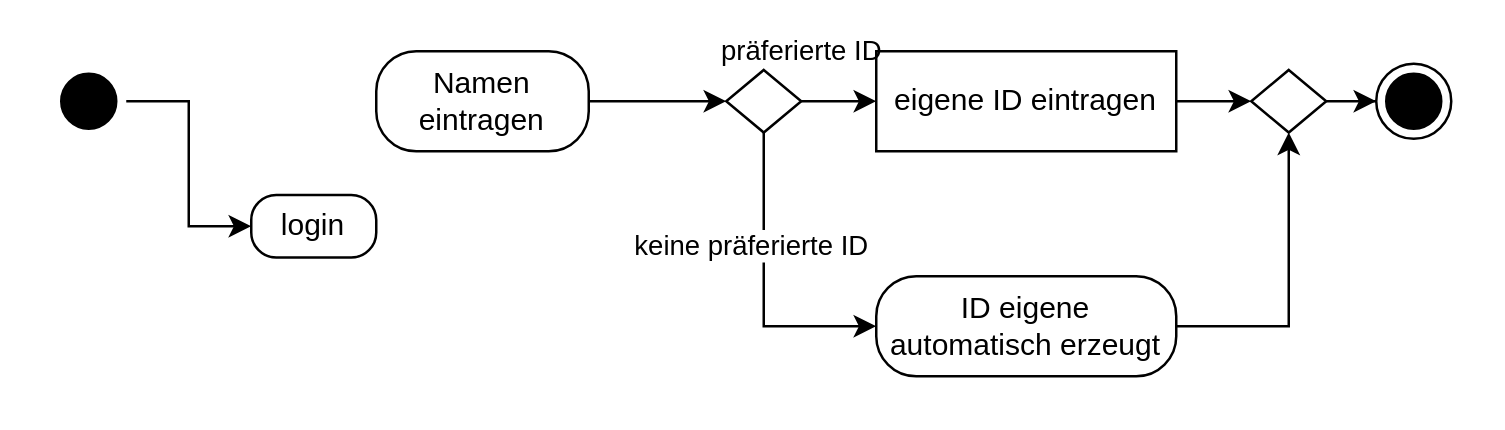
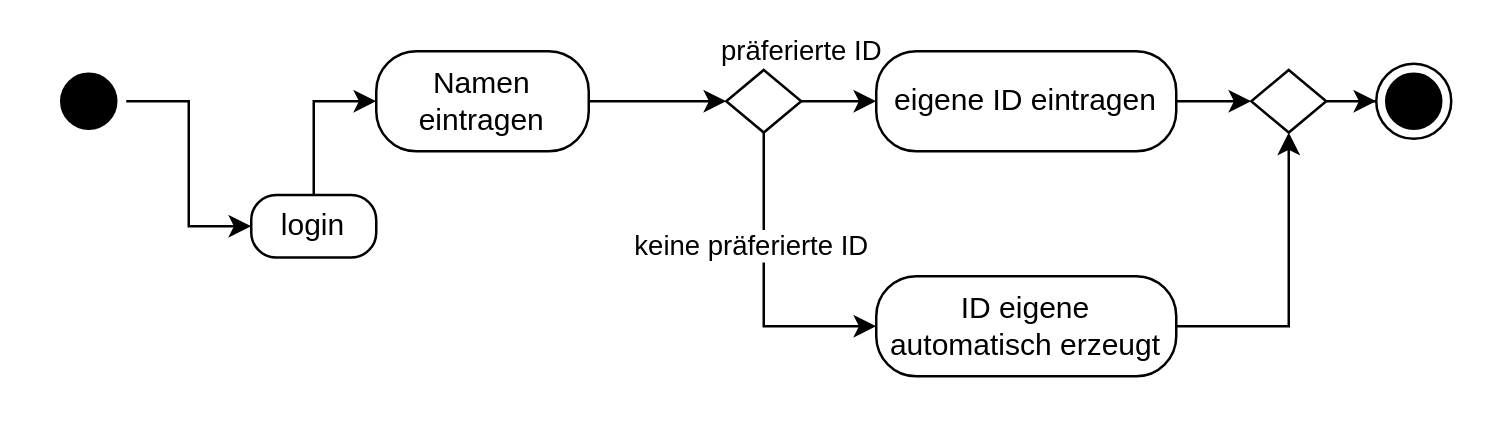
  <mxCell id="0" />
  <mxCell id="1" parent="0" />
  <mxCell id="2" style="edgeStyle=orthogonalEdgeStyle;rounded=0;orthogonalLoop=1;jettySize=auto;html=1;entryX=0;entryY=0.5;entryDx=0;entryDy=0;strokeColor=#000000;" edge="1" parent="1" source="3" target="5"><mxGeometry relative="1" as="geometry" /></mxCell>
  <mxCell id="3" value="" style="ellipse;html=1;shape=startState;fillColor=#000000;" vertex="1" parent="1"><mxGeometry x="20" y="25" width="30" height="30" as="geometry" /></mxCell>
+ <mxCell id="4" style="edgeStyle=orthogonalEdgeStyle;rounded=0;orthogonalLoop=1;jettySize=auto;html=1;strokeColor=#000000;entryX=0;entryY=0.5;entryDx=0;entryDy=0;" edge="1" parent="1" source="5" target="8"><mxGeometry relative="1" as="geometry"><mxPoint x="350" y="40" as="targetPoint" /></mxGeometry></mxCell>
  <mxCell id="5" value="login" style="rounded=1;whiteSpace=wrap;html=1;arcSize=40;fontColor=#000000;fillColor=none;" vertex="1" parent="1"><mxGeometry x="100" y="77.5" width="50" height="25" as="geometry" /></mxCell>
  <mxCell id="6" value="" style="ellipse;html=1;shape=endState;fillColor=#000000;" vertex="1" parent="1"><mxGeometry x="550" y="25" width="30" height="30" as="geometry" /></mxCell>
  <mxCell id="7" style="edgeStyle=orthogonalEdgeStyle;rounded=0;orthogonalLoop=1;jettySize=auto;html=1;entryX=0;entryY=0.5;entryDx=0;entryDy=0;strokeColor=#000000;" edge="1" parent="1" source="8" target="11"><mxGeometry relative="1" as="geometry" /></mxCell>
  <mxCell id="8" value="Namen eintragen" style="rounded=1;whiteSpace=wrap;html=1;arcSize=40;fontColor=#000000;fillColor=none;" vertex="1" parent="1"><mxGeometry x="150" y="20" width="85" height="40" as="geometry" /></mxCell>
  <mxCell id="9" value="präferierte ID" style="edgeStyle=orthogonalEdgeStyle;rounded=0;orthogonalLoop=1;jettySize=auto;html=1;exitX=1;exitY=0.5;exitDx=0;exitDy=0;entryX=0;entryY=0.5;entryDx=0;entryDy=0;strokeColor=#000000;" edge="1" parent="1" source="11" target="13"><mxGeometry x="-1" y="20" relative="1" as="geometry"><mxPoint as="offset" /></mxGeometry></mxCell>
  <mxCell id="10" value="keine präferierte ID" style="edgeStyle=orthogonalEdgeStyle;rounded=0;orthogonalLoop=1;jettySize=auto;html=1;entryX=0;entryY=0.5;entryDx=0;entryDy=0;strokeColor=#000000;" edge="1" parent="1" source="11" target="15"><mxGeometry x="-0.268" y="-5" relative="1" as="geometry"><Array as="points"><mxPoint x="305" y="130" /></Array><mxPoint as="offset" /></mxGeometry></mxCell>
  <mxCell id="11" value="" style="rhombus;whiteSpace=wrap;html=1;fillColor=none;" vertex="1" parent="1"><mxGeometry x="290" y="27.5" width="30" height="25" as="geometry" /></mxCell>
  <mxCell id="12" style="edgeStyle=orthogonalEdgeStyle;rounded=0;orthogonalLoop=1;jettySize=auto;html=1;entryX=0;entryY=0.5;entryDx=0;entryDy=0;strokeColor=#000000;" edge="1" parent="1" source="13" target="17"><mxGeometry relative="1" as="geometry" /></mxCell>
- <mxCell id="13" value="eigene ID eintragen" style="whiteSpace=wrap;html=1;arcSize=40;fontColor=#000000;fillColor=none;rounded=0;" vertex="1" parent="1"><mxGeometry x="350" y="20" width="120" height="40" as="geometry" /></mxCell>
+ <mxCell id="13" value="eigene ID eintragen" style="rounded=1;whiteSpace=wrap;html=1;arcSize=40;fontColor=#000000;fillColor=none;" vertex="1" parent="1"><mxGeometry x="350" y="20" width="120" height="40" as="geometry" /></mxCell>
  <mxCell id="14" style="edgeStyle=orthogonalEdgeStyle;rounded=0;orthogonalLoop=1;jettySize=auto;html=1;entryX=0.5;entryY=1;entryDx=0;entryDy=0;strokeColor=#000000;" edge="1" parent="1" source="15" target="17"><mxGeometry relative="1" as="geometry" /></mxCell>
  <mxCell id="15" value="ID eigene automatisch erzeugt" style="rounded=1;whiteSpace=wrap;html=1;arcSize=40;fontColor=#000000;fillColor=none;" vertex="1" parent="1"><mxGeometry x="350" y="110" width="120" height="40" as="geometry" /></mxCell>
  <mxCell id="16" style="edgeStyle=orthogonalEdgeStyle;rounded=0;orthogonalLoop=1;jettySize=auto;html=1;strokeColor=#000000;entryX=0;entryY=0.5;entryDx=0;entryDy=0;" edge="1" parent="1" source="17" target="6"><mxGeometry relative="1" as="geometry"><mxPoint x="580" y="40" as="targetPoint" /></mxGeometry></mxCell>
  <mxCell id="17" value="" style="rhombus;whiteSpace=wrap;html=1;fillColor=none;" vertex="1" parent="1"><mxGeometry x="500" y="27.5" width="30" height="25" as="geometry" /></mxCell>
